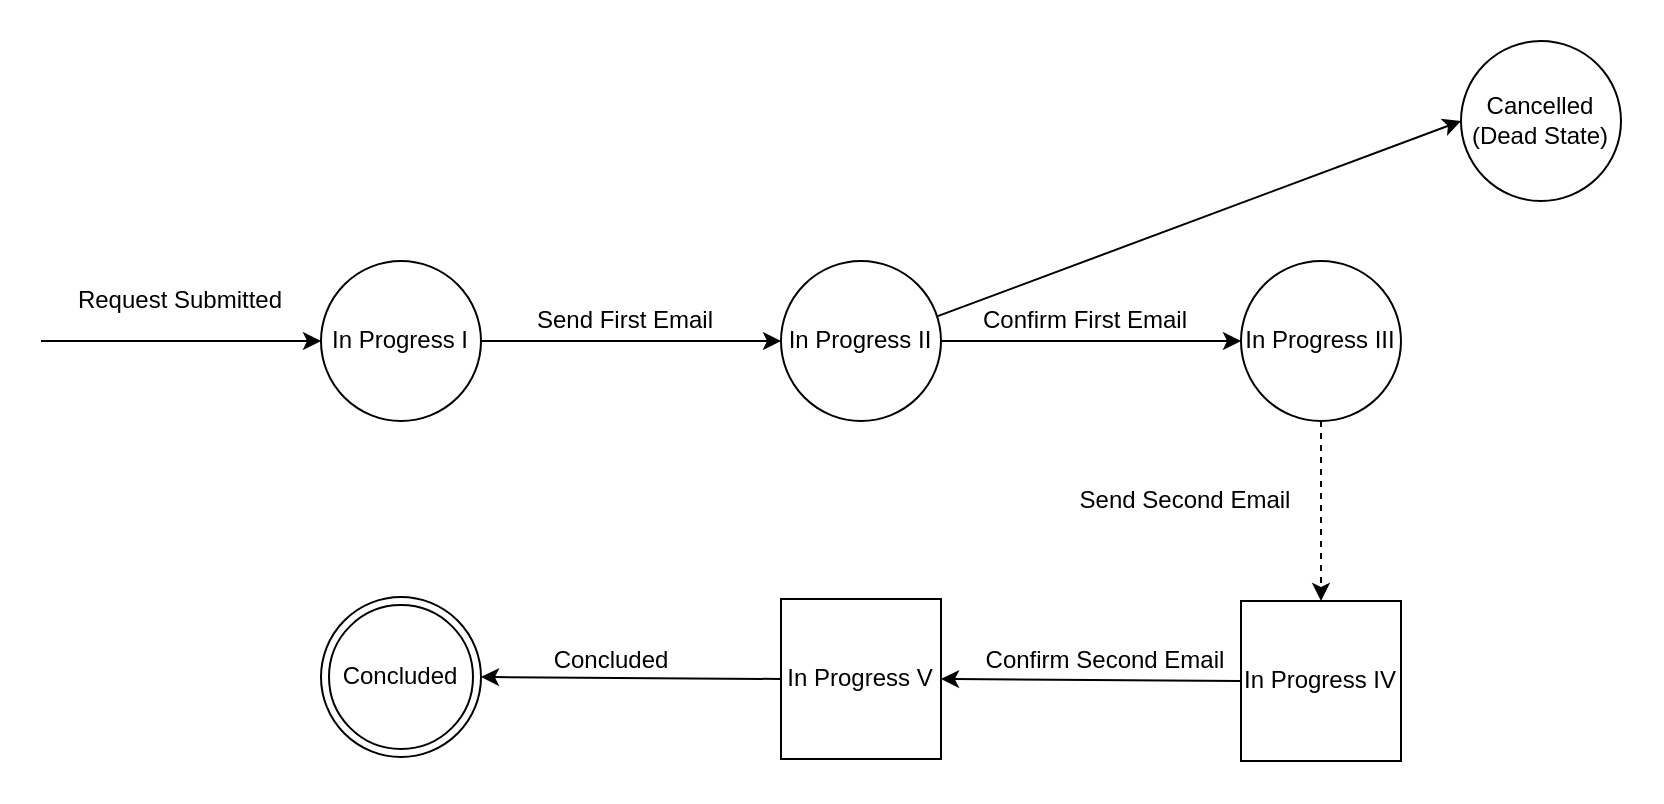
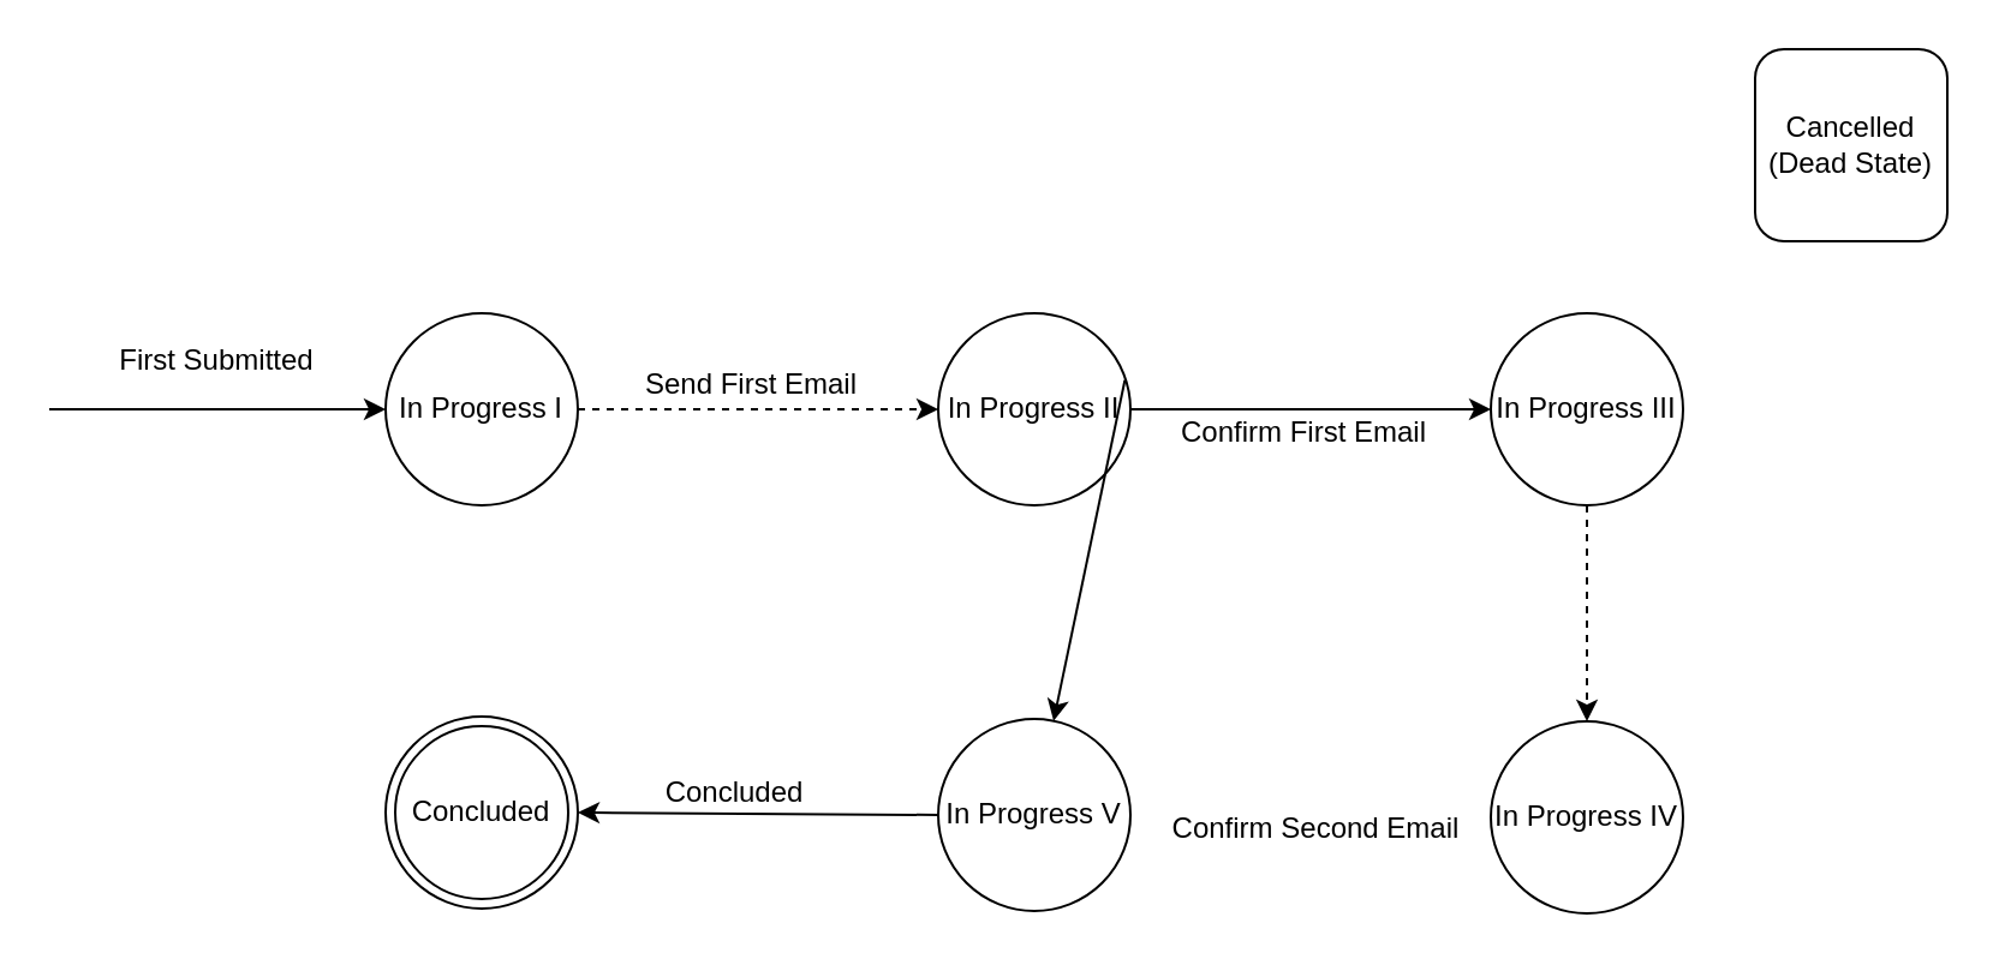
  <mxCell id="0" />
  <mxCell id="1" parent="0" />
  <mxCell id="2" value="Concluded" style="ellipse;whiteSpace=wrap;html=1;aspect=fixed;" vertex="1" parent="1"><mxGeometry x="160" y="298" width="80" height="80" as="geometry" /></mxCell>
  <mxCell id="3" value="&lt;span style=&quot;&quot;&gt;Concluded&lt;/span&gt;" style="ellipse;whiteSpace=wrap;html=1;aspect=fixed;" vertex="1" parent="1"><mxGeometry x="164" y="302" width="72" height="72" as="geometry" /></mxCell>
  <mxCell id="4" value="In Progress I" style="ellipse;whiteSpace=wrap;html=1;aspect=fixed;" vertex="1" parent="1"><mxGeometry x="160" y="130" width="80" height="80" as="geometry" /></mxCell>
  <mxCell id="5" value="In Progress II" style="ellipse;whiteSpace=wrap;html=1;aspect=fixed;" vertex="1" parent="1"><mxGeometry x="390" y="130" width="80" height="80" as="geometry" /></mxCell>
  <mxCell id="6" value="" style="endArrow=classic;html=1;rounded=0;entryX=0;entryY=0.5;entryDx=0;entryDy=0;" edge="1" parent="1" target="4"><mxGeometry width="50" height="50" relative="1" as="geometry"><mxPoint x="20" y="170" as="sourcePoint" /><mxPoint x="-10" y="120" as="targetPoint" /></mxGeometry></mxCell>
- <mxCell id="7" value="Request Submitted" style="text;html=1;strokeColor=none;fillColor=none;align=center;verticalAlign=middle;whiteSpace=wrap;rounded=0;" vertex="1" parent="1"><mxGeometry x="30" y="140" width="120" height="20" as="geometry" /></mxCell>
- <mxCell id="8" value="" style="endArrow=classic;html=1;rounded=0;entryX=0;entryY=0.5;entryDx=0;entryDy=0;exitX=1;exitY=0.5;exitDx=0;exitDy=0;" edge="1" parent="1" source="4" target="5"><mxGeometry width="50" height="50" relative="1" as="geometry"><mxPoint x="310" y="240" as="sourcePoint" /><mxPoint x="360" y="190" as="targetPoint" /></mxGeometry></mxCell>
+ <mxCell id="7" value="First Submitted" style="text;html=1;strokeColor=none;fillColor=none;align=center;verticalAlign=middle;whiteSpace=wrap;rounded=0;" vertex="1" parent="1"><mxGeometry x="30" y="140" width="120" height="20" as="geometry" /></mxCell>
+ <mxCell id="8" value="" style="endArrow=classic;html=1;rounded=0;entryX=0;entryY=0.5;entryDx=0;entryDy=0;exitX=1;exitY=0.5;exitDx=0;exitDy=0;dashed=1;" edge="1" parent="1" source="4" target="5"><mxGeometry width="50" height="50" relative="1" as="geometry"><mxPoint x="310" y="240" as="sourcePoint" /><mxPoint x="360" y="190" as="targetPoint" /></mxGeometry></mxCell>
  <mxCell id="9" value="Send First Email" style="text;html=1;strokeColor=none;fillColor=none;align=center;verticalAlign=middle;whiteSpace=wrap;rounded=0;" vertex="1" parent="1"><mxGeometry x="260" y="150" width="105" height="20" as="geometry" /></mxCell>
  <mxCell id="10" value="In Progress III" style="ellipse;whiteSpace=wrap;html=1;aspect=fixed;" vertex="1" parent="1"><mxGeometry x="620" y="130" width="80" height="80" as="geometry" /></mxCell>
  <mxCell id="11" value="" style="endArrow=classic;html=1;rounded=0;entryX=0;entryY=0.5;entryDx=0;entryDy=0;exitX=1;exitY=0.5;exitDx=0;exitDy=0;" edge="1" parent="1"><mxGeometry width="50" height="50" relative="1" as="geometry"><mxPoint x="470" y="170" as="sourcePoint" /><mxPoint x="620" y="170" as="targetPoint" /></mxGeometry></mxCell>
- <mxCell id="12" value="Confirm First Email" style="text;html=1;strokeColor=none;fillColor=none;align=center;verticalAlign=middle;whiteSpace=wrap;rounded=0;" vertex="1" parent="1"><mxGeometry x="490" y="150" width="105" height="20" as="geometry" /></mxCell>
- <mxCell id="13" value="In Progress IV" style="whiteSpace=wrap;html=1;aspect=fixed;rounded=0;" vertex="1" parent="1"><mxGeometry x="620" y="300" width="80" height="80" as="geometry" /></mxCell>
+ <mxCell id="12" value="Confirm First Email" style="text;html=1;strokeColor=none;fillColor=none;align=center;verticalAlign=middle;whiteSpace=wrap;rounded=0;" vertex="1" parent="1"><mxGeometry x="490" y="170" width="105" height="20" as="geometry" /></mxCell>
+ <mxCell id="13" value="In Progress IV" style="ellipse;whiteSpace=wrap;html=1;aspect=fixed;" vertex="1" parent="1"><mxGeometry x="620" y="300" width="80" height="80" as="geometry" /></mxCell>
  <mxCell id="14" value="" style="endArrow=classic;html=1;rounded=0;entryX=0.5;entryY=0;entryDx=0;entryDy=0;exitX=0.5;exitY=1;exitDx=0;exitDy=0;dashed=1;" edge="1" parent="1" source="10" target="13"><mxGeometry width="50" height="50" relative="1" as="geometry"><mxPoint x="480" y="180" as="sourcePoint" /><mxPoint x="630" y="180" as="targetPoint" /></mxGeometry></mxCell>
- <mxCell id="15" value="Send Second Email" style="text;html=1;strokeColor=none;fillColor=none;align=center;verticalAlign=middle;whiteSpace=wrap;rounded=0;" vertex="1" parent="1"><mxGeometry x="530" y="240" width="125" height="20" as="geometry" /></mxCell>
- <mxCell id="16" value="In Progress V" style="whiteSpace=wrap;html=1;aspect=fixed;rounded=0;" vertex="1" parent="1"><mxGeometry x="390" y="299" width="80" height="80" as="geometry" /></mxCell>
- <mxCell id="17" value="" style="endArrow=classic;html=1;rounded=0;entryX=1;entryY=0.5;entryDx=0;entryDy=0;exitX=0;exitY=0.5;exitDx=0;exitDy=0;" edge="1" parent="1" source="13" target="16"><mxGeometry width="50" height="50" relative="1" as="geometry"><mxPoint x="550" y="410" as="sourcePoint" /><mxPoint x="600" y="360" as="targetPoint" /></mxGeometry></mxCell>
- <mxCell id="18" value="Confirm Second Email" style="text;html=1;strokeColor=none;fillColor=none;align=center;verticalAlign=middle;whiteSpace=wrap;rounded=0;" vertex="1" parent="1"><mxGeometry x="490" y="320" width="125" height="20" as="geometry" /></mxCell>
+ <mxCell id="16" value="In Progress V" style="ellipse;whiteSpace=wrap;html=1;aspect=fixed;" vertex="1" parent="1"><mxGeometry x="390" y="299" width="80" height="80" as="geometry" /></mxCell>
+ <mxCell id="18" value="Confirm Second Email" style="text;html=1;strokeColor=none;fillColor=none;align=center;verticalAlign=middle;whiteSpace=wrap;rounded=0;" vertex="1" parent="1"><mxGeometry x="485" y="335" width="125" height="20" as="geometry" /></mxCell>
  <mxCell id="19" value="Concluded" style="text;html=1;strokeColor=none;fillColor=none;align=center;verticalAlign=middle;whiteSpace=wrap;rounded=0;" vertex="1" parent="1"><mxGeometry x="243" y="320" width="125" height="20" as="geometry" /></mxCell>
  <mxCell id="20" value="" style="endArrow=classic;html=1;rounded=0;entryX=1;entryY=0.5;entryDx=0;entryDy=0;exitX=0;exitY=0.5;exitDx=0;exitDy=0;" edge="1" parent="1" source="16" target="2"><mxGeometry width="50" height="50" relative="1" as="geometry"><mxPoint x="290" y="450" as="sourcePoint" /><mxPoint x="340" y="400" as="targetPoint" /></mxGeometry></mxCell>
- <mxCell id="21" value="Cancelled&lt;br&gt;(Dead State)" style="ellipse;whiteSpace=wrap;html=1;aspect=fixed;" vertex="1" parent="1"><mxGeometry x="730" y="20" width="80" height="80" as="geometry" /></mxCell>
- <mxCell id="22" value="" style="endArrow=classic;html=1;rounded=0;entryX=0;entryY=0.5;entryDx=0;entryDy=0;exitX=0.971;exitY=0.348;exitDx=0;exitDy=0;exitPerimeter=0;" edge="1" parent="1" source="5" target="21"><mxGeometry width="50" height="50" relative="1" as="geometry"><mxPoint x="540" y="70" as="sourcePoint" /><mxPoint x="590" y="20" as="targetPoint" /></mxGeometry></mxCell>
+ <mxCell id="21" value="Cancelled&lt;br&gt;(Dead State)" style="whiteSpace=wrap;html=1;aspect=fixed;rounded=1;" vertex="1" parent="1"><mxGeometry x="730" y="20" width="80" height="80" as="geometry" /></mxCell>
+ <mxCell id="22" value="" style="endArrow=classic;html=1;rounded=0;exitX=0.971;exitY=0.348;exitDx=0;exitDy=0;exitPerimeter=0;" edge="1" parent="1" source="5" target="16"><mxGeometry width="50" height="50" relative="1" as="geometry"><mxPoint x="540" y="70" as="sourcePoint" /><mxPoint x="590" y="20" as="targetPoint" /></mxGeometry></mxCell>
